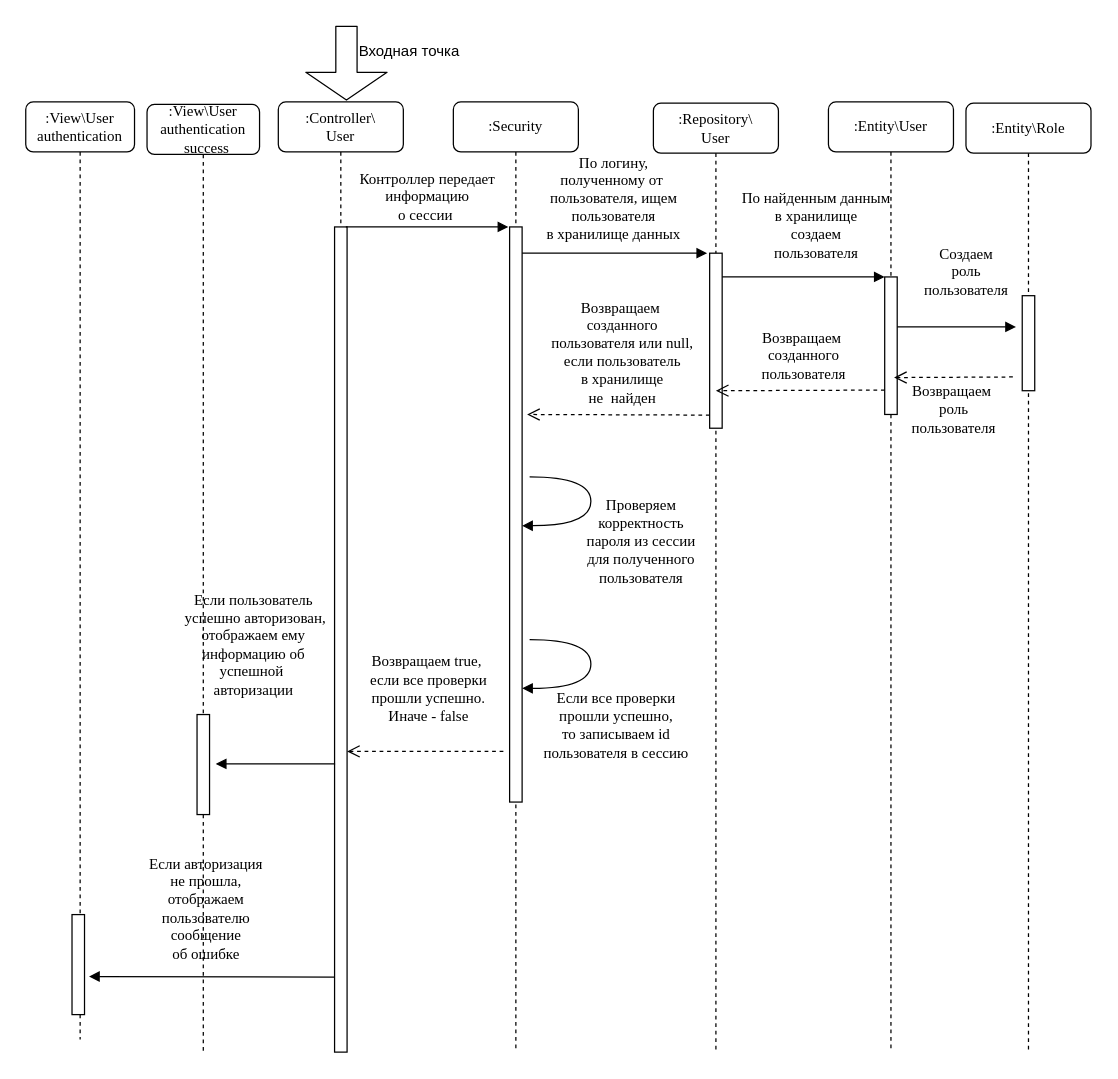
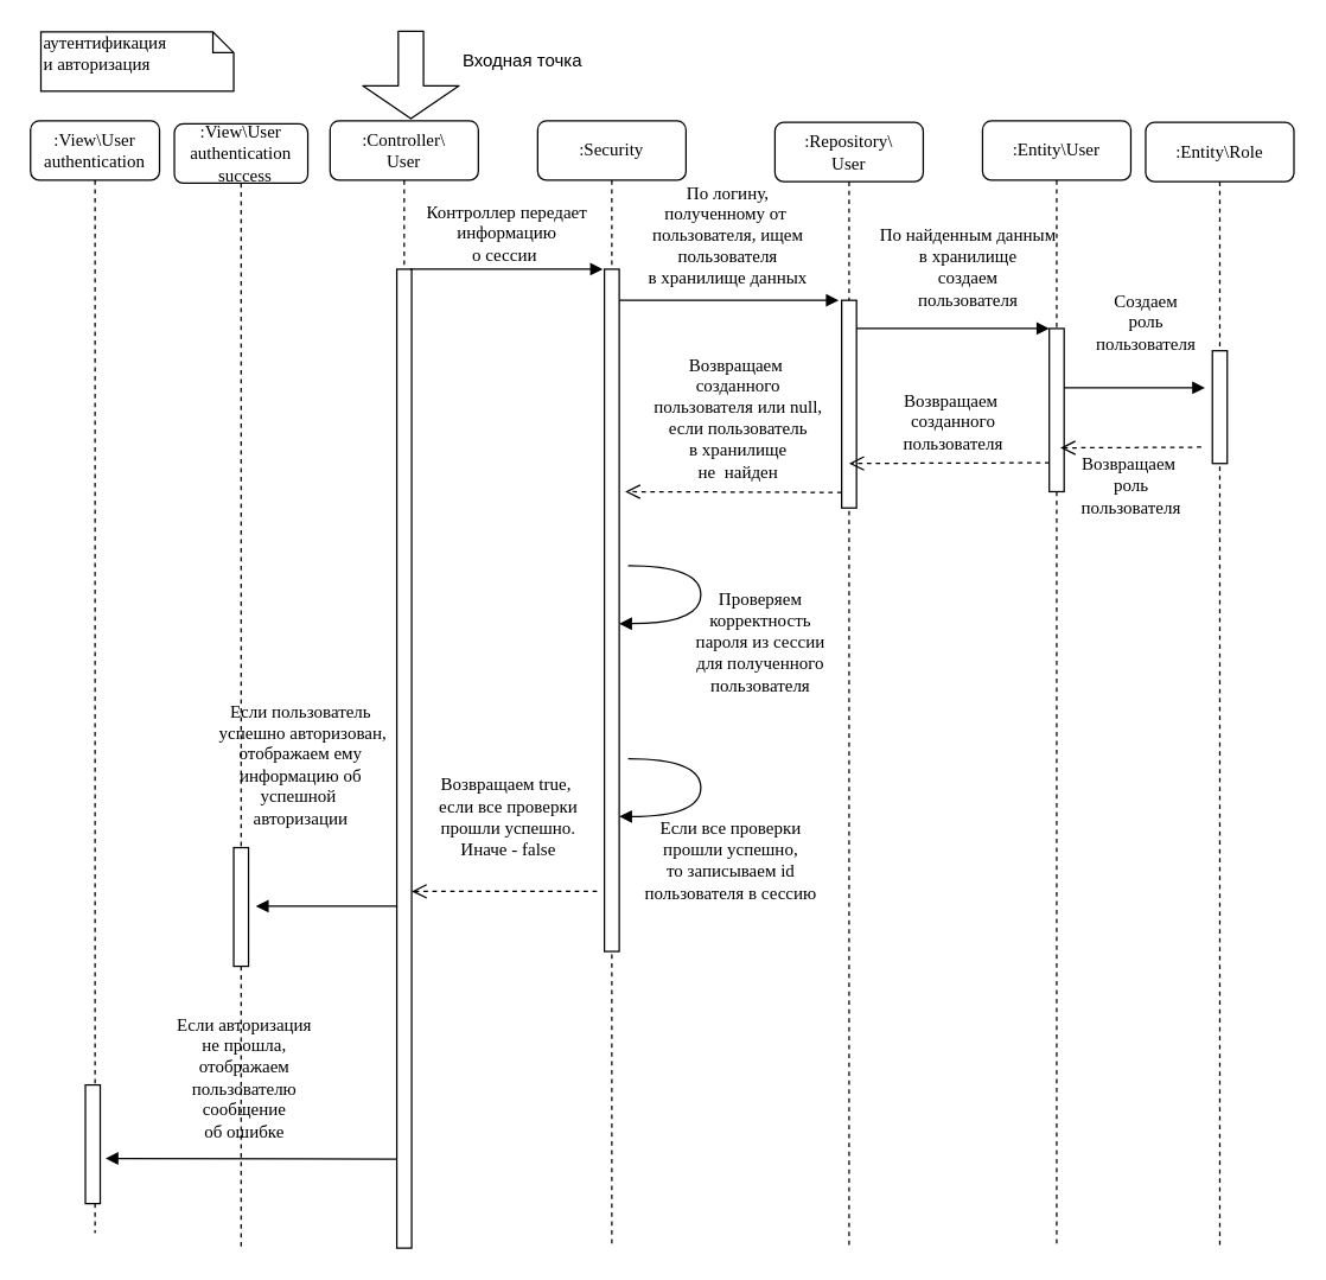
  <mxCell id="0" />
  <mxCell id="1" parent="0" />
  <mxCell id="2" value="По логину, &lt;br&gt;полученному от&amp;nbsp;&lt;br&gt;пользователя, ищем &lt;br&gt;пользователя&lt;br&gt;в хранилище данных&lt;br&gt;&lt;br&gt;" style="html=1;verticalAlign=bottom;endArrow=block;entryX=0;entryY=0;labelBackgroundColor=none;fontFamily=Verdana;fontSize=12;edgeStyle=elbowEdgeStyle;elbow=vertical;" parent="1" edge="1"><mxGeometry y="-9" relative="1" as="geometry"><mxPoint x="415" y="202" as="sourcePoint" /><mxPoint x="565" y="202" as="targetPoint" /><mxPoint as="offset" /></mxGeometry></mxCell>
  <mxCell id="3" value=":&lt;span&gt;Security&lt;/span&gt;" style="shape=umlLifeline;perimeter=lifelinePerimeter;whiteSpace=wrap;html=1;container=1;collapsible=0;recursiveResize=0;outlineConnect=0;rounded=1;shadow=0;comic=0;labelBackgroundColor=none;strokeColor=#000000;strokeWidth=1;fillColor=#FFFFFF;fontFamily=Verdana;fontSize=12;fontColor=#000000;align=center;" parent="1" vertex="1"><mxGeometry x="362" y="81" width="100" height="760" as="geometry" /></mxCell>
  <mxCell id="4" value="" style="html=1;points=[];perimeter=orthogonalPerimeter;rounded=0;shadow=0;comic=0;labelBackgroundColor=none;strokeColor=#000000;strokeWidth=1;fillColor=#FFFFFF;fontFamily=Verdana;fontSize=12;fontColor=#000000;align=center;" parent="3" vertex="1"><mxGeometry x="45" y="100" width="10" height="460" as="geometry" /></mxCell>
  <mxCell id="5" value="&lt;div&gt;:Repository\&lt;/div&gt;&lt;div&gt;User&lt;/div&gt;" style="shape=umlLifeline;perimeter=lifelinePerimeter;whiteSpace=wrap;html=1;container=1;collapsible=0;recursiveResize=0;outlineConnect=0;rounded=1;shadow=0;comic=0;labelBackgroundColor=none;strokeColor=#000000;strokeWidth=1;fillColor=#FFFFFF;fontFamily=Verdana;fontSize=12;fontColor=#000000;align=center;" parent="1" vertex="1"><mxGeometry x="522" y="82" width="100" height="759" as="geometry" /></mxCell>
  <mxCell id="6" value="" style="html=1;points=[];perimeter=orthogonalPerimeter;rounded=0;shadow=0;comic=0;labelBackgroundColor=none;strokeColor=#000000;strokeWidth=1;fillColor=#FFFFFF;fontFamily=Verdana;fontSize=12;fontColor=#000000;align=center;" parent="5" vertex="1"><mxGeometry x="45" y="120" width="10" height="140" as="geometry" /></mxCell>
  <mxCell id="7" value=":&lt;span&gt;Entity&lt;/span&gt;&lt;span&gt;\User&lt;/span&gt;" style="shape=umlLifeline;perimeter=lifelinePerimeter;whiteSpace=wrap;html=1;container=1;collapsible=0;recursiveResize=0;outlineConnect=0;rounded=1;shadow=0;comic=0;labelBackgroundColor=none;strokeColor=#000000;strokeWidth=1;fillColor=#FFFFFF;fontFamily=Verdana;fontSize=12;fontColor=#000000;align=center;" parent="1" vertex="1"><mxGeometry x="662" y="81" width="100" height="760" as="geometry" /></mxCell>
  <mxCell id="8" value="&lt;div&gt;:Controller\&lt;/div&gt;&lt;div&gt;User&lt;/div&gt;" style="shape=umlLifeline;perimeter=lifelinePerimeter;whiteSpace=wrap;html=1;container=1;collapsible=0;recursiveResize=0;outlineConnect=0;rounded=1;shadow=0;comic=0;labelBackgroundColor=none;strokeColor=#000000;strokeWidth=1;fillColor=#FFFFFF;fontFamily=Verdana;fontSize=12;fontColor=#000000;align=center;" parent="1" vertex="1"><mxGeometry x="222" y="81" width="100" height="760" as="geometry" /></mxCell>
  <mxCell id="9" value="" style="html=1;points=[];perimeter=orthogonalPerimeter;rounded=0;shadow=0;comic=0;labelBackgroundColor=none;strokeColor=#000000;strokeWidth=1;fillColor=#FFFFFF;fontFamily=Verdana;fontSize=12;fontColor=#000000;align=center;" parent="8" vertex="1"><mxGeometry x="45" y="100" width="10" height="660" as="geometry" /></mxCell>
  <mxCell id="10" value="" style="html=1;points=[];perimeter=orthogonalPerimeter;rounded=0;shadow=0;comic=0;labelBackgroundColor=none;strokeColor=#000000;strokeWidth=1;fillColor=#FFFFFF;fontFamily=Verdana;fontSize=12;fontColor=#000000;align=center;" parent="1" vertex="1"><mxGeometry x="707" y="221" width="10" height="110" as="geometry" /></mxCell>
  <mxCell id="11" value="По найденным данным &lt;br&gt;в хранилище&lt;br&gt;создаем &lt;br&gt;пользователя" style="html=1;verticalAlign=bottom;endArrow=block;labelBackgroundColor=none;fontFamily=Verdana;fontSize=12;edgeStyle=elbowEdgeStyle;elbow=vertical;" parent="1" source="6" target="10" edge="1"><mxGeometry x="0.154" y="10" relative="1" as="geometry"><mxPoint x="632" y="221" as="sourcePoint" /><Array as="points"><mxPoint x="582" y="221" /></Array><mxPoint as="offset" /></mxGeometry></mxCell>
  <mxCell id="12" value="Контроллер передает &lt;br&gt;информацию &lt;br&gt;о сессии&amp;nbsp;&lt;br&gt;" style="html=1;verticalAlign=bottom;endArrow=block;entryX=0;entryY=0;labelBackgroundColor=none;fontFamily=Verdana;fontSize=12;edgeStyle=elbowEdgeStyle;elbow=vertical;" parent="1" edge="1"><mxGeometry relative="1" as="geometry"><mxPoint x="276" y="181" as="sourcePoint" /><mxPoint x="406" y="181" as="targetPoint" /></mxGeometry></mxCell>
+ <mxCell id="13" value="&lt;div&gt;&lt;span&gt;аутентификация&lt;/span&gt;&lt;/div&gt;&lt;div&gt;&lt;span&gt;и авторизация&lt;/span&gt;&lt;/div&gt;" style="shape=note;whiteSpace=wrap;html=1;size=14;verticalAlign=top;align=left;spacingTop=-6;rounded=0;shadow=0;comic=0;labelBackgroundColor=none;strokeColor=#000000;strokeWidth=1;fillColor=#FFFFFF;fontFamily=Verdana;fontSize=12;fontColor=#000000;" parent="1" vertex="1"><mxGeometry x="27" y="21" width="130" height="40" as="geometry" /></mxCell>
  <mxCell id="14" value="Возвращаем&amp;nbsp;&lt;br&gt;созданного &lt;br&gt;пользователя&lt;br&gt;" style="html=1;verticalAlign=bottom;endArrow=open;dashed=1;endSize=8;labelBackgroundColor=none;fontFamily=Verdana;fontSize=12;" parent="1" edge="1"><mxGeometry x="-0.037" y="-4" relative="1" as="geometry"><mxPoint x="572" y="312" as="targetPoint" /><mxPoint x="707" y="311.5" as="sourcePoint" /><mxPoint as="offset" /></mxGeometry></mxCell>
  <mxCell id="15" value="Возвращаем true,&amp;nbsp;&lt;br&gt;если все проверки &lt;br&gt;прошли успешно.&lt;br&gt;Иначе - false&lt;br&gt;" style="html=1;verticalAlign=bottom;endArrow=open;dashed=1;endSize=8;labelBackgroundColor=none;fontFamily=Verdana;fontSize=12;" parent="1" edge="1"><mxGeometry x="-0.04" y="-19" relative="1" as="geometry"><mxPoint x="277" y="600.5" as="targetPoint" /><mxPoint x="402" y="600.5" as="sourcePoint" /><mxPoint as="offset" /></mxGeometry></mxCell>
  <mxCell id="16" value=":&lt;span&gt;Entity&lt;/span&gt;&lt;span&gt;\Role&lt;/span&gt;" style="shape=umlLifeline;perimeter=lifelinePerimeter;whiteSpace=wrap;html=1;container=1;collapsible=0;recursiveResize=0;outlineConnect=0;rounded=1;shadow=0;comic=0;labelBackgroundColor=none;strokeColor=#000000;strokeWidth=1;fillColor=#FFFFFF;fontFamily=Verdana;fontSize=12;fontColor=#000000;align=center;" vertex="1" parent="1"><mxGeometry x="772" y="82" width="100" height="759" as="geometry" /></mxCell>
  <mxCell id="17" value="" style="html=1;points=[];perimeter=orthogonalPerimeter;rounded=0;shadow=0;comic=0;labelBackgroundColor=none;strokeColor=#000000;strokeWidth=1;fillColor=#FFFFFF;fontFamily=Verdana;fontSize=12;fontColor=#000000;align=center;" vertex="1" parent="16"><mxGeometry x="45" y="154" width="10" height="76" as="geometry" /></mxCell>
  <mxCell id="18" value="Создаем &lt;br&gt;роль &lt;br&gt;пользователя" style="html=1;verticalAlign=bottom;endArrow=block;labelBackgroundColor=none;fontFamily=Verdana;fontSize=12;edgeStyle=elbowEdgeStyle;elbow=vertical;" edge="1" parent="1"><mxGeometry x="0.154" y="20" relative="1" as="geometry"><mxPoint x="717" y="261" as="sourcePoint" /><Array as="points"><mxPoint x="722" y="261" /></Array><mxPoint as="offset" /><mxPoint x="812" y="261" as="targetPoint" /></mxGeometry></mxCell>
  <mxCell id="19" value="Возвращаем&amp;nbsp;&lt;br&gt;роль&lt;br&gt;пользователя&lt;br&gt;" style="html=1;verticalAlign=bottom;endArrow=open;dashed=1;endSize=8;labelBackgroundColor=none;fontFamily=Verdana;fontSize=12;" edge="1" parent="1"><mxGeometry x="0.005" y="50" relative="1" as="geometry"><mxPoint x="714.5" y="301.5" as="targetPoint" /><mxPoint x="809.5" y="301" as="sourcePoint" /><mxPoint as="offset" /></mxGeometry></mxCell>
  <mxCell id="20" value="Возвращаем&amp;nbsp;&lt;br&gt;созданного &lt;br&gt;пользователя или null, &lt;br&gt;если пользователь &lt;br&gt;в хранилище &lt;br&gt;не&amp;nbsp; найден&lt;br&gt;" style="html=1;verticalAlign=bottom;endArrow=open;dashed=1;endSize=8;labelBackgroundColor=none;fontFamily=Verdana;fontSize=12;" edge="1" parent="1"><mxGeometry x="-0.037" y="-4" relative="1" as="geometry"><mxPoint x="421" y="331" as="targetPoint" /><mxPoint x="567" y="331.5" as="sourcePoint" /><mxPoint as="offset" /></mxGeometry></mxCell>
  <mxCell id="21" value=":View\User&lt;br&gt;&lt;div&gt;&lt;span&gt;authentication&lt;/span&gt;&lt;/div&gt;&lt;div&gt;&lt;span&gt;_success&lt;/span&gt;&lt;/div&gt;" style="shape=umlLifeline;perimeter=lifelinePerimeter;whiteSpace=wrap;html=1;container=1;collapsible=0;recursiveResize=0;outlineConnect=0;rounded=1;shadow=0;comic=0;labelBackgroundColor=none;strokeColor=#000000;strokeWidth=1;fillColor=#FFFFFF;fontFamily=Verdana;fontSize=12;fontColor=#000000;align=center;" vertex="1" parent="1"><mxGeometry x="117" y="83" width="90" height="758" as="geometry" /></mxCell>
  <mxCell id="22" value="" style="html=1;points=[];perimeter=orthogonalPerimeter;rounded=0;shadow=0;comic=0;labelBackgroundColor=none;strokeColor=#000000;strokeWidth=1;fillColor=#FFFFFF;fontFamily=Verdana;fontSize=12;fontColor=#000000;align=center;" vertex="1" parent="21"><mxGeometry x="40" y="488" width="10" height="80" as="geometry" /></mxCell>
  <mxCell id="23" value="Если пользователь&lt;br&gt;&amp;nbsp;успешно авторизован,&lt;br&gt;отображаем ему &lt;br&gt;информацию об &lt;br&gt;успешной&amp;nbsp;&lt;br&gt;авторизации&lt;br&gt;" style="html=1;verticalAlign=bottom;endArrow=block;labelBackgroundColor=none;fontFamily=Verdana;fontSize=12;edgeStyle=elbowEdgeStyle;elbow=vertical;" edge="1" parent="1"><mxGeometry x="0.556" y="-50" relative="1" as="geometry"><mxPoint x="237" y="610.5" as="sourcePoint" /><Array as="points"><mxPoint x="272" y="610.5" /></Array><mxPoint as="offset" /><mxPoint x="172" y="610.5" as="targetPoint" /></mxGeometry></mxCell>
  <mxCell id="24" value="" style="shape=flexArrow;endArrow=classic;html=1;endWidth=47;endSize=7.07;width=17;" edge="1" parent="1"><mxGeometry width="50" height="50" relative="1" as="geometry"><mxPoint x="276.5" y="20" as="sourcePoint" /><mxPoint x="276.5" y="80" as="targetPoint" /></mxGeometry></mxCell>
- <mxCell id="25" value="Входная точка" style="text;html=1;strokeColor=none;fillColor=none;align=center;verticalAlign=middle;whiteSpace=wrap;rounded=0;" vertex="1" parent="1"><mxGeometry x="277" y="31" width="100" height="20" as="geometry" /></mxCell>
+ <mxCell id="25" value="Входная точка" style="text;html=1;strokeColor=none;fillColor=none;align=center;verticalAlign=middle;whiteSpace=wrap;rounded=0;" vertex="1" parent="1"><mxGeometry x="302" y="31" width="100" height="20" as="geometry" /></mxCell>
  <mxCell id="26" value=":View\User&lt;br&gt;&lt;div&gt;&lt;span&gt;authentication&lt;/span&gt;&lt;/div&gt;" style="shape=umlLifeline;perimeter=lifelinePerimeter;whiteSpace=wrap;html=1;container=1;collapsible=0;recursiveResize=0;outlineConnect=0;rounded=1;shadow=0;comic=0;labelBackgroundColor=none;strokeColor=#000000;strokeWidth=1;fillColor=#FFFFFF;fontFamily=Verdana;fontSize=12;fontColor=#000000;align=center;" vertex="1" parent="1"><mxGeometry x="20" y="81" width="87" height="750" as="geometry" /></mxCell>
  <mxCell id="27" value="Проверяем &lt;br&gt;корректность &lt;br&gt;пароля из сессии&lt;br&gt;для полученного &lt;br&gt;пользователя&lt;br&gt;" style="html=1;verticalAlign=bottom;endArrow=block;labelBackgroundColor=none;fontFamily=Verdana;fontSize=12;elbow=vertical;edgeStyle=orthogonalEdgeStyle;curved=1;exitX=1.066;exitY=0.713;exitPerimeter=0;" edge="1" parent="1"><mxGeometry x="0.231" y="65" relative="1" as="geometry"><mxPoint x="423" y="381" as="sourcePoint" /><mxPoint x="417" y="420" as="targetPoint" /><Array as="points"><mxPoint x="472" y="380.5" /><mxPoint x="472" y="419.5" /></Array><mxPoint x="40" y="-14" as="offset" /></mxGeometry></mxCell>
  <mxCell id="28" value="Если все проверки &lt;br&gt;прошли успешно, &lt;br&gt;то записываем id &lt;br&gt;пользователя в сессию&lt;br&gt;" style="html=1;verticalAlign=bottom;endArrow=block;labelBackgroundColor=none;fontFamily=Verdana;fontSize=12;elbow=vertical;edgeStyle=orthogonalEdgeStyle;curved=1;exitX=1.066;exitY=0.713;exitPerimeter=0;" edge="1" parent="1"><mxGeometry x="0.231" y="64" relative="1" as="geometry"><mxPoint x="423" y="511" as="sourcePoint" /><mxPoint x="417" y="550" as="targetPoint" /><Array as="points"><mxPoint x="472" y="510.5" /><mxPoint x="472" y="549.5" /></Array><mxPoint x="20" y="-3" as="offset" /></mxGeometry></mxCell>
  <mxCell id="29" value="" style="html=1;points=[];perimeter=orthogonalPerimeter;rounded=0;shadow=0;comic=0;labelBackgroundColor=none;strokeColor=#000000;strokeWidth=1;fillColor=#FFFFFF;fontFamily=Verdana;fontSize=12;fontColor=#000000;align=center;" vertex="1" parent="1"><mxGeometry x="57" y="731" width="10" height="80" as="geometry" /></mxCell>
  <mxCell id="30" value="Если авторизация &lt;br&gt;не прошла,&lt;br&gt;отображаем &lt;br&gt;пользователю&lt;br&gt;сообщение &lt;br&gt;об ошибке&lt;br&gt;" style="html=1;verticalAlign=bottom;endArrow=block;labelBackgroundColor=none;fontFamily=Verdana;fontSize=12;edgeStyle=elbowEdgeStyle;elbow=vertical;exitX=0;exitY=0.909;exitDx=0;exitDy=0;exitPerimeter=0;entryX=1.36;entryY=0.625;entryDx=0;entryDy=0;entryPerimeter=0;" edge="1" parent="1" source="9" target="29"><mxGeometry x="0.052" y="-9" relative="1" as="geometry"><mxPoint x="232" y="780.5" as="sourcePoint" /><Array as="points"><mxPoint x="267" y="780.5" /></Array><mxPoint x="1" as="offset" /><mxPoint x="77" y="781" as="targetPoint" /></mxGeometry></mxCell>
